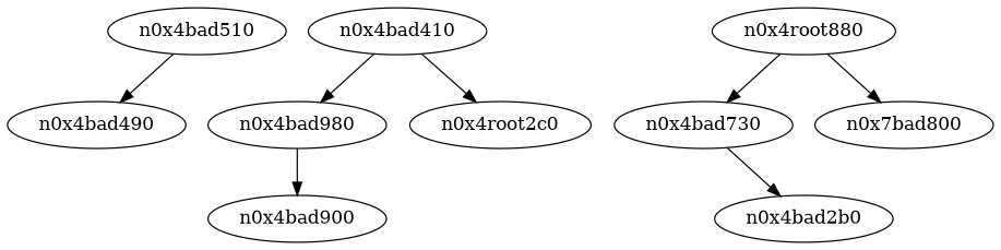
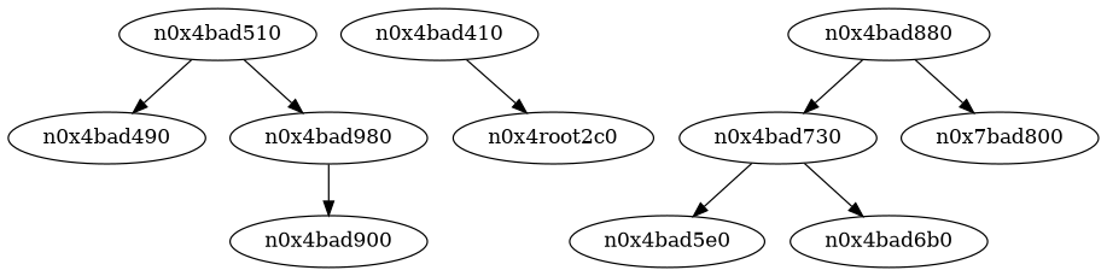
  digraph {
    n0x4bad510
    n0x4bad490
    n0x4bad980
    n4 [label=n0x4root2c0]
    n0x4bad410
    n0x4bad900
-   n0x4bad880 [label=n0x4root880]
+   n0x4bad880
    n0x4bad730
    n9 [label=n0x7bad800]
-   n0x4bad6b0 [label=n0x4bad2b0]
+   n0x4bad5e0
+   n0x4bad6b0
    n0x4bad510 -> n0x4bad490
-   n0x4bad410 -> n0x4bad980
+   n0x4bad510 -> n0x4bad980
    n0x4bad980 -> n0x4bad900
    n0x4bad410 -> n4
    n0x4bad880 -> n0x4bad730
    n0x4bad880 -> n9
+   n0x4bad730 -> n0x4bad5e0
    n0x4bad730 -> n0x4bad6b0
  }
